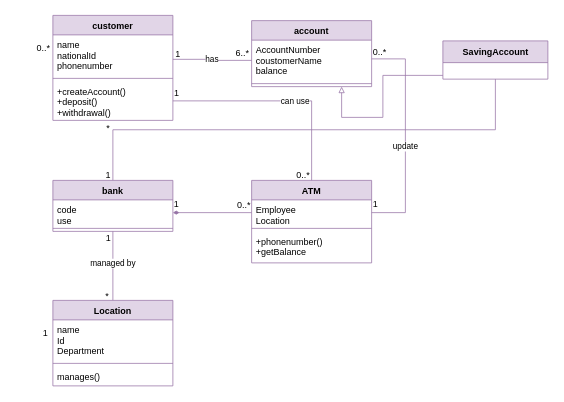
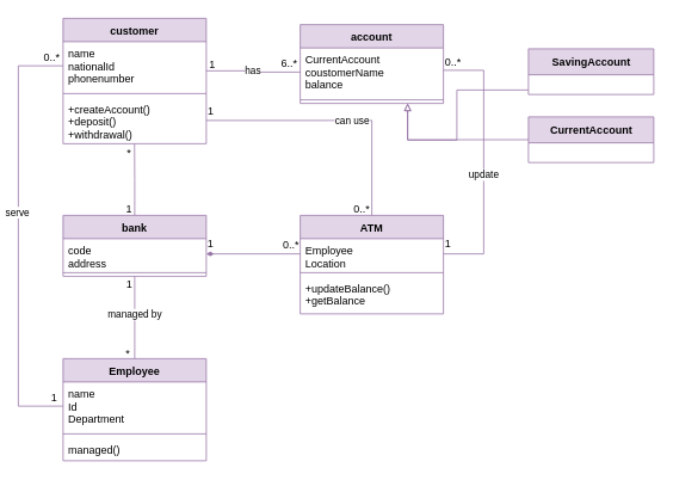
  <mxCell id="0" />
  <mxCell id="1" parent="0" />
  <mxCell id="2" value="customer" style="swimlane;fontStyle=1;align=center;verticalAlign=top;childLayout=stackLayout;horizontal=1;startSize=26;horizontalStack=0;resizeParent=1;resizeParentMax=0;resizeLast=0;collapsible=1;marginBottom=0;fillColor=#e1d5e7;strokeColor=#9673a6;" vertex="1" parent="1"><mxGeometry width="160" height="140" as="geometry" x="70" y="20" /></mxCell>
  <mxCell id="3" value="name &#10;nationalId&#10;phonenumber" style="text;strokeColor=none;fillColor=none;align=left;verticalAlign=top;spacingLeft=4;spacingRight=4;overflow=hidden;rotatable=0;points=[[0,0.5],[1,0.5]];portConstraint=eastwest;" vertex="1" parent="2"><mxGeometry y="26" width="160" height="54" as="geometry" /></mxCell>
  <mxCell id="4" value="" style="line;strokeWidth=1;fillColor=none;align=left;verticalAlign=middle;spacingTop=-1;spacingLeft=3;spacingRight=3;rotatable=0;labelPosition=right;points=[];portConstraint=eastwest;strokeColor=inherit;" vertex="1" parent="2"><mxGeometry y="80" width="160" height="8" as="geometry" /></mxCell>
  <mxCell id="5" value="+createAccount()&#10;+deposit()&#10;+withdrawal()" style="text;strokeColor=none;fillColor=none;align=left;verticalAlign=top;spacingLeft=4;spacingRight=4;overflow=hidden;rotatable=0;points=[[0,0.5],[1,0.5]];portConstraint=eastwest;" vertex="1" parent="2"><mxGeometry y="88" width="160" height="52" as="geometry" /></mxCell>
  <mxCell id="6" value="account" style="swimlane;fontStyle=1;align=center;verticalAlign=top;childLayout=stackLayout;horizontal=1;startSize=26;horizontalStack=0;resizeParent=1;resizeParentMax=0;resizeLast=0;collapsible=1;marginBottom=0;fillColor=#e1d5e7;strokeColor=#9673a6;" vertex="1" parent="1"><mxGeometry x="335" y="27" width="160" height="88" as="geometry" /></mxCell>
- <mxCell id="7" value="AccountNumber&#10;coustomerName&#10;balance&#10;&#10;" style="text;strokeColor=none;fillColor=none;align=left;verticalAlign=top;spacingLeft=4;spacingRight=4;overflow=hidden;rotatable=0;points=[[0,0.5],[1,0.5]];portConstraint=eastwest;" vertex="1" parent="6"><mxGeometry y="26" width="160" height="54" as="geometry" /></mxCell>
+ <mxCell id="7" value="CurrentAccount&#10;coustomerName&#10;balance&#10;&#10;" style="text;strokeColor=none;fillColor=none;align=left;verticalAlign=top;spacingLeft=4;spacingRight=4;overflow=hidden;rotatable=0;points=[[0,0.5],[1,0.5]];portConstraint=eastwest;" vertex="1" parent="6"><mxGeometry y="26" width="160" height="54" as="geometry" /></mxCell>
  <mxCell id="8" value="" style="line;strokeWidth=1;fillColor=none;align=left;verticalAlign=middle;spacingTop=-1;spacingLeft=3;spacingRight=3;rotatable=0;labelPosition=right;points=[];portConstraint=eastwest;strokeColor=inherit;" vertex="1" parent="6"><mxGeometry y="80" width="160" height="8" as="geometry" /></mxCell>
  <mxCell id="9" style="edgeStyle=orthogonalEdgeStyle;rounded=0;orthogonalLoop=1;jettySize=auto;html=1;exitX=1;exitY=0.604;exitDx=0;exitDy=0;entryX=0;entryY=0.5;entryDx=0;entryDy=0;endArrow=none;endFill=0;fillColor=#e1d5e7;strokeColor=#9673a6;exitPerimeter=0;" edge="1" parent="1" source="3" target="7"><mxGeometry relative="1" as="geometry" /></mxCell>
  <mxCell id="10" value="has" style="edgeLabel;html=1;align=center;verticalAlign=middle;resizable=0;points=[];" vertex="1" connectable="0" parent="9"><mxGeometry x="-0.23" y="-1" relative="1" as="geometry"><mxPoint x="10" y="-1" as="offset" /></mxGeometry></mxCell>
  <mxCell id="11" value="1" style="text;html=1;strokeColor=none;fillColor=none;align=center;verticalAlign=middle;whiteSpace=wrap;rounded=0;" vertex="1" parent="1"><mxGeometry x="236" y="57" height="30" as="geometry" /></mxCell>
  <mxCell id="12" value="6..*" style="text;html=1;strokeColor=none;fillColor=none;align=center;verticalAlign=middle;whiteSpace=wrap;rounded=0;" vertex="1" parent="1"><mxGeometry x="313" y="56" width="20" height="30" as="geometry" /></mxCell>
- <mxCell id="13" style="edgeStyle=orthogonalEdgeStyle;rounded=0;orthogonalLoop=1;jettySize=auto;html=1;exitX=0.5;exitY=0;exitDx=0;exitDy=0;endArrow=none;endFill=0;fillColor=#e1d5e7;strokeColor=#9673a6;" edge="1" parent="1" source="16" target="37"><mxGeometry relative="1" as="geometry" /></mxCell>
+ <mxCell id="13" style="edgeStyle=orthogonalEdgeStyle;rounded=0;orthogonalLoop=1;jettySize=auto;html=1;exitX=0.5;exitY=0;exitDx=0;exitDy=0;entryX=0.499;entryY=1;entryDx=0;entryDy=0;entryPerimeter=0;endArrow=none;endFill=0;fillColor=#e1d5e7;strokeColor=#9673a6;" edge="1" parent="1" source="16" target="5"><mxGeometry relative="1" as="geometry" /></mxCell>
  <mxCell id="14" style="edgeStyle=orthogonalEdgeStyle;rounded=0;orthogonalLoop=1;jettySize=auto;html=1;exitX=0.5;exitY=1;exitDx=0;exitDy=0;entryX=0.5;entryY=0;entryDx=0;entryDy=0;startArrow=none;startFill=0;endArrow=none;endFill=0;fillColor=#e1d5e7;strokeColor=#9673a6;" edge="1" parent="1" source="16" target="40"><mxGeometry relative="1" as="geometry" /></mxCell>
  <mxCell id="15" value="managed by" style="edgeLabel;html=1;align=center;verticalAlign=middle;resizable=0;points=[];" vertex="1" connectable="0" parent="14"><mxGeometry x="-0.077" y="-1" relative="1" as="geometry"><mxPoint as="offset" /></mxGeometry></mxCell>
  <mxCell id="16" value="bank" style="swimlane;fontStyle=1;align=center;verticalAlign=top;childLayout=stackLayout;horizontal=1;startSize=26;horizontalStack=0;resizeParent=1;resizeParentMax=0;resizeLast=0;collapsible=1;marginBottom=0;fillColor=#e1d5e7;strokeColor=#9673a6;" vertex="1" parent="1"><mxGeometry y="240" width="160" height="68" as="geometry" x="70" /></mxCell>
- <mxCell id="17" value="code&#10;use" style="text;strokeColor=none;fillColor=none;align=left;verticalAlign=top;spacingLeft=4;spacingRight=4;overflow=hidden;rotatable=0;points=[[0,0.5],[1,0.5]];portConstraint=eastwest;" vertex="1" parent="16"><mxGeometry y="26" width="160" height="34" as="geometry" /></mxCell>
+ <mxCell id="17" value="code&#10;address" style="text;strokeColor=none;fillColor=none;align=left;verticalAlign=top;spacingLeft=4;spacingRight=4;overflow=hidden;rotatable=0;points=[[0,0.5],[1,0.5]];portConstraint=eastwest;" vertex="1" parent="16"><mxGeometry y="26" width="160" height="34" as="geometry" /></mxCell>
  <mxCell id="18" value="" style="line;strokeWidth=1;fillColor=none;align=left;verticalAlign=middle;spacingTop=-1;spacingLeft=3;spacingRight=3;rotatable=0;labelPosition=right;points=[];portConstraint=eastwest;strokeColor=inherit;" vertex="1" parent="16"><mxGeometry y="60" width="160" height="8" as="geometry" /></mxCell>
  <mxCell id="19" value="1" style="text;html=1;strokeColor=none;fillColor=none;align=center;verticalAlign=middle;whiteSpace=wrap;rounded=0;" vertex="1" parent="1"><mxGeometry x="143" y="218" height="30" as="geometry" /></mxCell>
  <mxCell id="20" value="*" style="text;html=1;strokeColor=none;fillColor=none;align=center;verticalAlign=middle;whiteSpace=wrap;rounded=0;" vertex="1" parent="1"><mxGeometry x="143" y="155" width="2" height="30" as="geometry" /></mxCell>
  <mxCell id="21" value="ATM" style="swimlane;fontStyle=1;align=center;verticalAlign=top;childLayout=stackLayout;horizontal=1;startSize=26;horizontalStack=0;resizeParent=1;resizeParentMax=0;resizeLast=0;collapsible=1;marginBottom=0;fillColor=#e1d5e7;strokeColor=#9673a6;" vertex="1" parent="1"><mxGeometry x="335" y="240" width="160" height="110" as="geometry" /></mxCell>
  <mxCell id="22" value="Employee &#10;Location&#10;" style="text;strokeColor=none;fillColor=none;align=left;verticalAlign=top;spacingLeft=4;spacingRight=4;overflow=hidden;rotatable=0;points=[[0,0.5],[1,0.5]];portConstraint=eastwest;" vertex="1" parent="21"><mxGeometry y="26" width="160" height="34" as="geometry" /></mxCell>
  <mxCell id="23" value="" style="line;strokeWidth=1;fillColor=none;align=left;verticalAlign=middle;spacingTop=-1;spacingLeft=3;spacingRight=3;rotatable=0;labelPosition=right;points=[];portConstraint=eastwest;strokeColor=inherit;" vertex="1" parent="21"><mxGeometry y="60" width="160" height="8" as="geometry" /></mxCell>
- <mxCell id="24" value="+phonenumber()&#10;+getBalance" style="text;strokeColor=none;fillColor=none;align=left;verticalAlign=top;spacingLeft=4;spacingRight=4;overflow=hidden;rotatable=0;points=[[0,0.5],[1,0.5]];portConstraint=eastwest;" vertex="1" parent="21"><mxGeometry y="68" width="160" height="42" as="geometry" /></mxCell>
+ <mxCell id="24" value="+updateBalance()&#10;+getBalance" style="text;strokeColor=none;fillColor=none;align=left;verticalAlign=top;spacingLeft=4;spacingRight=4;overflow=hidden;rotatable=0;points=[[0,0.5],[1,0.5]];portConstraint=eastwest;" vertex="1" parent="21"><mxGeometry y="68" width="160" height="42" as="geometry" /></mxCell>
  <mxCell id="25" style="edgeStyle=orthogonalEdgeStyle;rounded=0;orthogonalLoop=1;jettySize=auto;html=1;entryX=1;entryY=0.5;entryDx=0;entryDy=0;endArrow=diamondThin;endFill=1;startArrow=none;startFill=0;fillColor=#e1d5e7;strokeColor=#9673a6;" edge="1" parent="1" source="22" target="17"><mxGeometry relative="1" as="geometry" /></mxCell>
  <mxCell id="26" value="1" style="text;html=1;strokeColor=none;fillColor=none;align=center;verticalAlign=middle;whiteSpace=wrap;rounded=0;" vertex="1" parent="1"><mxGeometry x="234" y="257" height="30" as="geometry" /></mxCell>
  <mxCell id="27" value="0..*" style="text;html=1;strokeColor=none;fillColor=none;align=center;verticalAlign=middle;whiteSpace=wrap;rounded=0;" vertex="1" parent="1"><mxGeometry x="318" y="258" width="14" height="30" as="geometry" /></mxCell>
  <mxCell id="28" style="edgeStyle=orthogonalEdgeStyle;rounded=0;orthogonalLoop=1;jettySize=auto;html=1;exitX=1;exitY=0.5;exitDx=0;exitDy=0;entryX=0.5;entryY=0;entryDx=0;entryDy=0;startArrow=none;startFill=0;endArrow=none;endFill=0;fillColor=#e1d5e7;strokeColor=#9673a6;" edge="1" parent="1" source="5" target="21"><mxGeometry relative="1" as="geometry"><Array as="points"><mxPoint x="415" y="134" /></Array></mxGeometry></mxCell>
  <mxCell id="29" value="can use" style="edgeLabel;html=1;align=center;verticalAlign=middle;resizable=0;points=[];" vertex="1" connectable="0" parent="28"><mxGeometry x="0.112" y="1" relative="1" as="geometry"><mxPoint as="offset" /></mxGeometry></mxCell>
  <mxCell id="30" value="1" style="text;html=1;strokeColor=none;fillColor=none;align=center;verticalAlign=middle;whiteSpace=wrap;rounded=0;" vertex="1" parent="1"><mxGeometry x="196.5" y="109" width="77" height="30" as="geometry" /></mxCell>
  <mxCell id="31" value="0..*" style="text;html=1;strokeColor=none;fillColor=none;align=center;verticalAlign=middle;whiteSpace=wrap;rounded=0;" vertex="1" parent="1"><mxGeometry x="397" y="218" width="14" height="30" as="geometry" /></mxCell>
  <mxCell id="32" style="edgeStyle=orthogonalEdgeStyle;rounded=0;orthogonalLoop=1;jettySize=auto;html=1;exitX=1;exitY=0.5;exitDx=0;exitDy=0;startArrow=none;startFill=0;endArrow=none;endFill=0;fillColor=#e1d5e7;strokeColor=#9673a6;" edge="1" parent="1" source="22" target="7"><mxGeometry relative="1" as="geometry"><Array as="points"><mxPoint x="540" y="283" /><mxPoint x="540" y="78" /></Array></mxGeometry></mxCell>
  <mxCell id="33" value="update" style="edgeLabel;html=1;align=center;verticalAlign=middle;resizable=0;points=[];" vertex="1" connectable="0" parent="32"><mxGeometry x="-0.091" y="1" relative="1" as="geometry"><mxPoint as="offset" /></mxGeometry></mxCell>
  <mxCell id="34" value="1" style="text;html=1;strokeColor=none;fillColor=none;align=center;verticalAlign=middle;whiteSpace=wrap;rounded=0;" vertex="1" parent="1"><mxGeometry x="462" y="257" width="77" height="30" as="geometry" /></mxCell>
  <mxCell id="35" value="0..*" style="text;html=1;strokeColor=none;fillColor=none;align=center;verticalAlign=middle;whiteSpace=wrap;rounded=0;" vertex="1" parent="1"><mxGeometry x="499" y="54" width="14" height="30" as="geometry" /></mxCell>
  <mxCell id="36" style="edgeStyle=orthogonalEdgeStyle;rounded=0;orthogonalLoop=1;jettySize=auto;html=1;startArrow=none;startFill=0;endArrow=block;endFill=0;fillColor=#e1d5e7;strokeColor=#9673a6;entryX=0.75;entryY=1;entryDx=0;entryDy=0;" edge="1" parent="1" target="6"><mxGeometry relative="1" as="geometry"><mxPoint x="590" y="100" as="sourcePoint" /><mxPoint x="430" y="156" as="targetPoint" /><Array as="points"><mxPoint x="590" y="100" /><mxPoint x="510" y="100" /><mxPoint x="510" y="156" /><mxPoint x="455" y="156" /></Array></mxGeometry></mxCell>
  <mxCell id="37" value="SavingAccount" style="swimlane;fontStyle=1;align=center;verticalAlign=middle;childLayout=stackLayout;horizontal=1;startSize=29;horizontalStack=0;resizeParent=1;resizeParentMax=0;resizeLast=0;collapsible=0;marginBottom=0;html=1;fillColor=#e1d5e7;strokeColor=#9673a6;" vertex="1" parent="1"><mxGeometry x="590" y="54" width="140" height="51" as="geometry" /></mxCell>
- <mxCell id="40" value="Location" style="swimlane;fontStyle=1;align=center;verticalAlign=top;childLayout=stackLayout;horizontal=1;startSize=26;horizontalStack=0;resizeParent=1;resizeParentMax=0;resizeLast=0;collapsible=1;marginBottom=0;fillColor=#e1d5e7;strokeColor=#9673a6;" vertex="1" parent="1"><mxGeometry y="400" width="160" height="114" as="geometry" x="70" /></mxCell>
+ <mxCell id="38" style="edgeStyle=orthogonalEdgeStyle;rounded=0;orthogonalLoop=1;jettySize=auto;html=1;exitX=0;exitY=0.5;exitDx=0;exitDy=0;entryX=0.75;entryY=1;entryDx=0;entryDy=0;startArrow=none;startFill=0;endArrow=block;endFill=0;fillColor=#e1d5e7;strokeColor=#9673a6;" edge="1" parent="1" source="39" target="6"><mxGeometry relative="1" as="geometry" /></mxCell>
+ <mxCell id="39" value="CurrentAccount" style="swimlane;fontStyle=1;align=center;verticalAlign=middle;childLayout=stackLayout;horizontal=1;startSize=29;horizontalStack=0;resizeParent=1;resizeParentMax=0;resizeLast=0;collapsible=0;marginBottom=0;html=1;fillColor=#e1d5e7;strokeColor=#9673a6;" vertex="1" parent="1"><mxGeometry x="590" y="130" width="140" height="51" as="geometry" /></mxCell>
+ <mxCell id="40" value="Employee" style="swimlane;fontStyle=1;align=center;verticalAlign=top;childLayout=stackLayout;horizontal=1;startSize=26;horizontalStack=0;resizeParent=1;resizeParentMax=0;resizeLast=0;collapsible=1;marginBottom=0;fillColor=#e1d5e7;strokeColor=#9673a6;" vertex="1" parent="1"><mxGeometry y="400" width="160" height="114" as="geometry" x="70" /></mxCell>
  <mxCell id="41" value="name&#10;Id&#10;Department " style="text;strokeColor=none;fillColor=none;align=left;verticalAlign=top;spacingLeft=4;spacingRight=4;overflow=hidden;rotatable=0;points=[[0,0.5],[1,0.5]];portConstraint=eastwest;" vertex="1" parent="40"><mxGeometry y="26" width="160" height="54" as="geometry" /></mxCell>
  <mxCell id="42" value="" style="line;strokeWidth=1;fillColor=none;align=left;verticalAlign=middle;spacingTop=-1;spacingLeft=3;spacingRight=3;rotatable=0;labelPosition=right;points=[];portConstraint=eastwest;strokeColor=inherit;" vertex="1" parent="40"><mxGeometry y="80" width="160" height="8" as="geometry" /></mxCell>
- <mxCell id="43" value="manages()" style="text;strokeColor=none;fillColor=none;align=left;verticalAlign=top;spacingLeft=4;spacingRight=4;overflow=hidden;rotatable=0;points=[[0,0.5],[1,0.5]];portConstraint=eastwest;" vertex="1" parent="40"><mxGeometry y="88" width="160" height="26" as="geometry" /></mxCell>
+ <mxCell id="43" value="managed()" style="text;strokeColor=none;fillColor=none;align=left;verticalAlign=top;spacingLeft=4;spacingRight=4;overflow=hidden;rotatable=0;points=[[0,0.5],[1,0.5]];portConstraint=eastwest;" vertex="1" parent="40"><mxGeometry y="88" width="160" height="26" as="geometry" /></mxCell>
  <mxCell id="44" value="1" style="text;html=1;align=center;verticalAlign=middle;resizable=0;points=[];autosize=1;strokeColor=none;fillColor=none;" vertex="1" parent="1"><mxGeometry x="129" y="302" width="30" height="30" as="geometry" /></mxCell>
  <mxCell id="45" value="*" style="text;html=1;align=center;verticalAlign=middle;resizable=0;points=[];autosize=1;strokeColor=none;fillColor=none;" vertex="1" parent="1"><mxGeometry x="127" y="380" width="30" height="30" as="geometry" /></mxCell>
+ <mxCell id="46" style="edgeStyle=orthogonalEdgeStyle;rounded=0;orthogonalLoop=1;jettySize=auto;html=1;exitX=0;exitY=0.5;exitDx=0;exitDy=0;startArrow=none;startFill=0;endArrow=none;endFill=0;entryX=0;entryY=0.5;entryDx=0;entryDy=0;fillColor=#e1d5e7;strokeColor=#9673a6;" edge="1" parent="1" source="41" target="3"><mxGeometry relative="1" as="geometry"><mxPoint x="50" y="100" as="targetPoint" /><Array as="points"><mxPoint x="20" y="453" /><mxPoint x="20" y="73" /></Array></mxGeometry></mxCell>
+ <mxCell id="47" value="serve" style="edgeLabel;html=1;align=center;verticalAlign=middle;resizable=0;points=[];" vertex="1" connectable="0" parent="46"><mxGeometry x="0.112" y="2" relative="1" as="geometry"><mxPoint as="offset" /></mxGeometry></mxCell>
  <mxCell id="48" value="1" style="text;html=1;align=center;verticalAlign=middle;resizable=0;points=[];autosize=1;strokeColor=none;fillColor=none;" vertex="1" parent="1"><mxGeometry x="45" y="429" width="30" height="30" as="geometry" /></mxCell>
  <mxCell id="49" value="0..*" style="text;html=1;align=center;verticalAlign=middle;resizable=0;points=[];autosize=1;strokeColor=none;fillColor=none;" vertex="1" parent="1"><mxGeometry x="37" y="49" width="40" height="30" as="geometry" /></mxCell>
